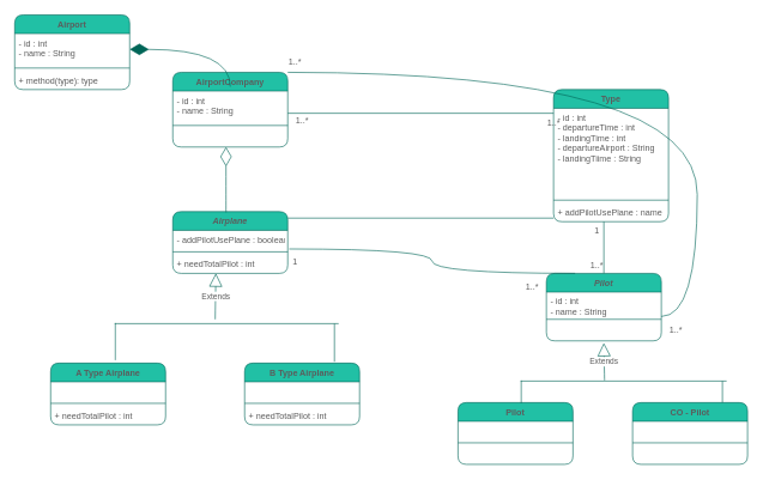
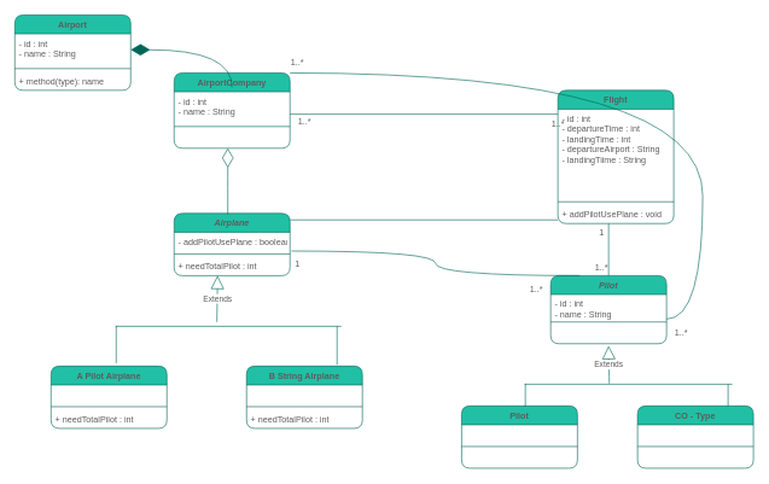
  <mxCell id="0" />
  <mxCell id="1" parent="0" />
  <mxCell id="2" value="Airport" style="swimlane;fontStyle=1;align=center;verticalAlign=top;childLayout=stackLayout;horizontal=1;startSize=26;horizontalStack=0;resizeParent=1;resizeParentMax=0;resizeLast=0;collapsible=1;marginBottom=0;fillColor=#21C0A5;strokeColor=#006658;fontColor=#5C5C5C;rounded=1;" vertex="1" parent="1"><mxGeometry x="20" y="20" width="160" height="104" as="geometry" /></mxCell>
  <mxCell id="3" value="- id : int&#10;- name : String&#10;" style="text;strokeColor=none;fillColor=none;align=left;verticalAlign=top;spacingLeft=4;spacingRight=4;overflow=hidden;rotatable=0;points=[[0,0.5],[1,0.5]];portConstraint=eastwest;fontColor=#5C5C5C;rounded=1;" vertex="1" parent="2"><mxGeometry y="26" width="160" height="44" as="geometry" /></mxCell>
  <mxCell id="4" value="" style="line;strokeWidth=1;fillColor=none;align=left;verticalAlign=middle;spacingTop=-1;spacingLeft=3;spacingRight=3;rotatable=0;labelPosition=right;points=[];portConstraint=eastwest;strokeColor=#006658;fontColor=#5C5C5C;rounded=1;" vertex="1" parent="2"><mxGeometry y="70" width="160" height="8" as="geometry" /></mxCell>
- <mxCell id="5" value="+ method(type): type" style="text;strokeColor=none;fillColor=none;align=left;verticalAlign=top;spacingLeft=4;spacingRight=4;overflow=hidden;rotatable=0;points=[[0,0.5],[1,0.5]];portConstraint=eastwest;fontColor=#5C5C5C;rounded=1;" vertex="1" parent="2"><mxGeometry y="78" width="160" height="26" as="geometry" /></mxCell>
+ <mxCell id="5" value="+ method(type): name" style="text;strokeColor=none;fillColor=none;align=left;verticalAlign=top;spacingLeft=4;spacingRight=4;overflow=hidden;rotatable=0;points=[[0,0.5],[1,0.5]];portConstraint=eastwest;fontColor=#5C5C5C;rounded=1;" vertex="1" parent="2"><mxGeometry y="78" width="160" height="26" as="geometry" /></mxCell>
  <mxCell id="6" value="AirportCompany" style="swimlane;fontStyle=1;align=center;verticalAlign=top;childLayout=stackLayout;horizontal=1;startSize=26;horizontalStack=0;resizeParent=1;resizeParentMax=0;resizeLast=0;collapsible=1;marginBottom=0;fillColor=#21C0A5;strokeColor=#006658;fontColor=#5C5C5C;rounded=1;" vertex="1" parent="1"><mxGeometry x="240" y="100" width="160" height="104" as="geometry" /></mxCell>
  <mxCell id="7" value="- id : int&#10;- name : String" style="text;strokeColor=none;fillColor=none;align=left;verticalAlign=top;spacingLeft=4;spacingRight=4;overflow=hidden;rotatable=0;points=[[0,0.5],[1,0.5]];portConstraint=eastwest;fontColor=#5C5C5C;rounded=1;" vertex="1" parent="6"><mxGeometry y="26" width="160" height="44" as="geometry" /></mxCell>
  <mxCell id="8" value="" style="line;strokeWidth=1;fillColor=none;align=left;verticalAlign=middle;spacingTop=-1;spacingLeft=3;spacingRight=3;rotatable=0;labelPosition=right;points=[];portConstraint=eastwest;strokeColor=#006658;fontColor=#5C5C5C;rounded=1;" vertex="1" parent="6"><mxGeometry y="70" width="160" height="8" as="geometry" /></mxCell>
  <mxCell id="9" value="  " style="text;strokeColor=none;fillColor=none;align=left;verticalAlign=top;spacingLeft=4;spacingRight=4;overflow=hidden;rotatable=0;points=[[0,0.5],[1,0.5]];portConstraint=eastwest;fontColor=#5C5C5C;rounded=1;" vertex="1" parent="6"><mxGeometry y="78" width="160" height="26" as="geometry" /></mxCell>
- <mxCell id="10" value="Type" style="swimlane;fontStyle=1;align=center;verticalAlign=top;childLayout=stackLayout;horizontal=1;startSize=26;horizontalStack=0;resizeParent=1;resizeParentMax=0;resizeLast=0;collapsible=1;marginBottom=0;fillColor=#21C0A5;strokeColor=#006658;fontColor=#5C5C5C;rounded=1;" vertex="1" parent="1"><mxGeometry x="770" y="124" width="160" height="184" as="geometry" /></mxCell>
+ <mxCell id="10" value="Flight" style="swimlane;fontStyle=1;align=center;verticalAlign=top;childLayout=stackLayout;horizontal=1;startSize=26;horizontalStack=0;resizeParent=1;resizeParentMax=0;resizeLast=0;collapsible=1;marginBottom=0;fillColor=#21C0A5;strokeColor=#006658;fontColor=#5C5C5C;rounded=1;" vertex="1" parent="1"><mxGeometry x="770" y="124" width="160" height="184" as="geometry" /></mxCell>
  <mxCell id="11" value="- id : int&#10;- departureTime : int&#10;- landingTime : int&#10;- departureAirport : String&#10;- landingTiime : String" style="text;strokeColor=none;fillColor=none;align=left;verticalAlign=top;spacingLeft=4;spacingRight=4;overflow=hidden;rotatable=0;points=[[0,0.5],[1,0.5]];portConstraint=eastwest;fontColor=#5C5C5C;rounded=1;" vertex="1" parent="10"><mxGeometry y="26" width="160" height="124" as="geometry" /></mxCell>
  <mxCell id="12" value="" style="line;strokeWidth=1;fillColor=none;align=left;verticalAlign=middle;spacingTop=-1;spacingLeft=3;spacingRight=3;rotatable=0;labelPosition=right;points=[];portConstraint=eastwest;strokeColor=#006658;fontColor=#5C5C5C;rounded=1;" vertex="1" parent="10"><mxGeometry y="150" width="160" height="8" as="geometry" /></mxCell>
- <mxCell id="13" value="+ addPilotUsePlane : name" style="text;strokeColor=none;fillColor=none;align=left;verticalAlign=top;spacingLeft=4;spacingRight=4;overflow=hidden;rotatable=0;points=[[0,0.5],[1,0.5]];portConstraint=eastwest;fontColor=#5C5C5C;rounded=1;" vertex="1" parent="10"><mxGeometry y="158" width="160" height="26" as="geometry" /></mxCell>
+ <mxCell id="13" value="+ addPilotUsePlane : void" style="text;strokeColor=none;fillColor=none;align=left;verticalAlign=top;spacingLeft=4;spacingRight=4;overflow=hidden;rotatable=0;points=[[0,0.5],[1,0.5]];portConstraint=eastwest;fontColor=#5C5C5C;rounded=1;" vertex="1" parent="10"><mxGeometry y="158" width="160" height="26" as="geometry" /></mxCell>
  <mxCell id="14" value="Pilot" style="swimlane;fontStyle=3;align=center;verticalAlign=top;childLayout=stackLayout;horizontal=1;startSize=26;horizontalStack=0;resizeParent=1;resizeParentMax=0;resizeLast=0;collapsible=1;marginBottom=0;fillColor=#21C0A5;strokeColor=#006658;fontColor=#5C5C5C;rounded=1;" vertex="1" parent="1"><mxGeometry x="760" y="380" width="160" height="94" as="geometry" /></mxCell>
  <mxCell id="15" value="- id : int&#10;- name : String&#10;" style="text;strokeColor=none;fillColor=none;align=left;verticalAlign=top;spacingLeft=4;spacingRight=4;overflow=hidden;rotatable=0;points=[[0,0.5],[1,0.5]];portConstraint=eastwest;fontColor=#5C5C5C;rounded=1;" vertex="1" parent="14"><mxGeometry y="26" width="160" height="34" as="geometry" /></mxCell>
  <mxCell id="16" value="" style="line;strokeWidth=1;fillColor=none;align=left;verticalAlign=middle;spacingTop=-1;spacingLeft=3;spacingRight=3;rotatable=0;labelPosition=right;points=[];portConstraint=eastwest;strokeColor=#006658;fontColor=#5C5C5C;rounded=1;" vertex="1" parent="14"><mxGeometry y="60" width="160" height="8" as="geometry" /></mxCell>
  <mxCell id="17" value=" " style="text;strokeColor=none;fillColor=none;align=left;verticalAlign=top;spacingLeft=4;spacingRight=4;overflow=hidden;rotatable=0;points=[[0,0.5],[1,0.5]];portConstraint=eastwest;fontColor=#5C5C5C;rounded=1;" vertex="1" parent="14"><mxGeometry y="68" width="160" height="26" as="geometry" /></mxCell>
  <mxCell id="18" value="Airplane" style="swimlane;fontStyle=3;align=center;verticalAlign=top;childLayout=stackLayout;horizontal=1;startSize=26;horizontalStack=0;resizeParent=1;resizeParentMax=0;resizeLast=0;collapsible=1;marginBottom=0;fillColor=#21C0A5;strokeColor=#006658;fontColor=#5C5C5C;rounded=1;" vertex="1" parent="1"><mxGeometry x="240" y="294" width="160" height="86" as="geometry" /></mxCell>
  <mxCell id="19" value="- addPilotUsePlane : boolean" style="text;strokeColor=none;fillColor=none;align=left;verticalAlign=top;spacingLeft=4;spacingRight=4;overflow=hidden;rotatable=0;points=[[0,0.5],[1,0.5]];portConstraint=eastwest;fontColor=#5C5C5C;rounded=1;" vertex="1" parent="18"><mxGeometry y="26" width="160" height="26" as="geometry" /></mxCell>
  <mxCell id="20" value="" style="line;strokeWidth=1;fillColor=none;align=left;verticalAlign=middle;spacingTop=-1;spacingLeft=3;spacingRight=3;rotatable=0;labelPosition=right;points=[];portConstraint=eastwest;strokeColor=#006658;fontColor=#5C5C5C;rounded=1;" vertex="1" parent="18"><mxGeometry y="52" width="160" height="8" as="geometry" /></mxCell>
  <mxCell id="21" value="+ needTotalPilot : int" style="text;strokeColor=none;fillColor=none;align=left;verticalAlign=top;spacingLeft=4;spacingRight=4;overflow=hidden;rotatable=0;points=[[0,0.5],[1,0.5]];portConstraint=eastwest;fontColor=#5C5C5C;rounded=1;" vertex="1" parent="18"><mxGeometry y="60" width="160" height="26" as="geometry" /></mxCell>
  <mxCell id="22" value="Pilot" style="swimlane;fontStyle=1;align=center;verticalAlign=top;childLayout=stackLayout;horizontal=1;startSize=26;horizontalStack=0;resizeParent=1;resizeParentMax=0;resizeLast=0;collapsible=1;marginBottom=0;fillColor=#21C0A5;strokeColor=#006658;fontColor=#5C5C5C;rounded=1;" vertex="1" parent="1"><mxGeometry x="637" y="560" width="160" height="86" as="geometry" /></mxCell>
  <mxCell id="23" value=" " style="text;strokeColor=none;fillColor=none;align=left;verticalAlign=top;spacingLeft=4;spacingRight=4;overflow=hidden;rotatable=0;points=[[0,0.5],[1,0.5]];portConstraint=eastwest;fontColor=#5C5C5C;rounded=1;" vertex="1" parent="22"><mxGeometry y="26" width="160" height="26" as="geometry" /></mxCell>
  <mxCell id="24" value="" style="line;strokeWidth=1;fillColor=none;align=left;verticalAlign=middle;spacingTop=-1;spacingLeft=3;spacingRight=3;rotatable=0;labelPosition=right;points=[];portConstraint=eastwest;strokeColor=#006658;fontColor=#5C5C5C;rounded=1;" vertex="1" parent="22"><mxGeometry y="52" width="160" height="8" as="geometry" /></mxCell>
  <mxCell id="25" value="  " style="text;strokeColor=none;fillColor=none;align=left;verticalAlign=top;spacingLeft=4;spacingRight=4;overflow=hidden;rotatable=0;points=[[0,0.5],[1,0.5]];portConstraint=eastwest;fontColor=#5C5C5C;rounded=1;" vertex="1" parent="22"><mxGeometry y="60" width="160" height="26" as="geometry" /></mxCell>
- <mxCell id="26" value="CO - Pilot" style="swimlane;fontStyle=1;align=center;verticalAlign=top;childLayout=stackLayout;horizontal=1;startSize=26;horizontalStack=0;resizeParent=1;resizeParentMax=0;resizeLast=0;collapsible=1;marginBottom=0;fillColor=#21C0A5;strokeColor=#006658;fontColor=#5C5C5C;rounded=1;" vertex="1" parent="1"><mxGeometry x="880" y="560" width="160" height="86" as="geometry" /></mxCell>
+ <mxCell id="26" value="CO - Type" style="swimlane;fontStyle=1;align=center;verticalAlign=top;childLayout=stackLayout;horizontal=1;startSize=26;horizontalStack=0;resizeParent=1;resizeParentMax=0;resizeLast=0;collapsible=1;marginBottom=0;fillColor=#21C0A5;strokeColor=#006658;fontColor=#5C5C5C;rounded=1;" vertex="1" parent="1"><mxGeometry x="880" y="560" width="160" height="86" as="geometry" /></mxCell>
  <mxCell id="27" value=" " style="text;strokeColor=none;fillColor=none;align=left;verticalAlign=top;spacingLeft=4;spacingRight=4;overflow=hidden;rotatable=0;points=[[0,0.5],[1,0.5]];portConstraint=eastwest;fontColor=#5C5C5C;rounded=1;" vertex="1" parent="26"><mxGeometry y="26" width="160" height="26" as="geometry" /></mxCell>
  <mxCell id="28" value="" style="line;strokeWidth=1;fillColor=none;align=left;verticalAlign=middle;spacingTop=-1;spacingLeft=3;spacingRight=3;rotatable=0;labelPosition=right;points=[];portConstraint=eastwest;strokeColor=#006658;fontColor=#5C5C5C;rounded=1;" vertex="1" parent="26"><mxGeometry y="52" width="160" height="8" as="geometry" /></mxCell>
  <mxCell id="29" value="  " style="text;strokeColor=none;fillColor=none;align=left;verticalAlign=top;spacingLeft=4;spacingRight=4;overflow=hidden;rotatable=0;points=[[0,0.5],[1,0.5]];portConstraint=eastwest;fontColor=#5C5C5C;rounded=1;" vertex="1" parent="26"><mxGeometry y="60" width="160" height="26" as="geometry" /></mxCell>
- <mxCell id="30" value="A Type Airplane" style="swimlane;fontStyle=1;align=center;verticalAlign=top;childLayout=stackLayout;horizontal=1;startSize=26;horizontalStack=0;resizeParent=1;resizeParentMax=0;resizeLast=0;collapsible=1;marginBottom=0;fillColor=#21C0A5;strokeColor=#006658;fontColor=#5C5C5C;rounded=1;" vertex="1" parent="1"><mxGeometry x="70" y="505" width="160" height="86" as="geometry" /></mxCell>
+ <mxCell id="30" value="A Pilot Airplane" style="swimlane;fontStyle=1;align=center;verticalAlign=top;childLayout=stackLayout;horizontal=1;startSize=26;horizontalStack=0;resizeParent=1;resizeParentMax=0;resizeLast=0;collapsible=1;marginBottom=0;fillColor=#21C0A5;strokeColor=#006658;fontColor=#5C5C5C;rounded=1;" vertex="1" parent="1"><mxGeometry x="70" y="505" width="160" height="86" as="geometry" /></mxCell>
  <mxCell id="31" value=" " style="text;strokeColor=none;fillColor=none;align=left;verticalAlign=top;spacingLeft=4;spacingRight=4;overflow=hidden;rotatable=0;points=[[0,0.5],[1,0.5]];portConstraint=eastwest;fontColor=#5C5C5C;rounded=1;" vertex="1" parent="30"><mxGeometry y="26" width="160" height="26" as="geometry" /></mxCell>
  <mxCell id="32" value="" style="line;strokeWidth=1;fillColor=none;align=left;verticalAlign=middle;spacingTop=-1;spacingLeft=3;spacingRight=3;rotatable=0;labelPosition=right;points=[];portConstraint=eastwest;strokeColor=#006658;fontColor=#5C5C5C;rounded=1;" vertex="1" parent="30"><mxGeometry y="52" width="160" height="8" as="geometry" /></mxCell>
  <mxCell id="33" value="+ needTotalPilot : int" style="text;strokeColor=none;fillColor=none;align=left;verticalAlign=top;spacingLeft=4;spacingRight=4;overflow=hidden;rotatable=0;points=[[0,0.5],[1,0.5]];portConstraint=eastwest;fontColor=#5C5C5C;rounded=1;" vertex="1" parent="30"><mxGeometry y="60" width="160" height="26" as="geometry" /></mxCell>
- <mxCell id="34" value="B Type Airplane" style="swimlane;fontStyle=1;align=center;verticalAlign=top;childLayout=stackLayout;horizontal=1;startSize=26;horizontalStack=0;resizeParent=1;resizeParentMax=0;resizeLast=0;collapsible=1;marginBottom=0;fillColor=#21C0A5;strokeColor=#006658;fontColor=#5C5C5C;rounded=1;" vertex="1" parent="1"><mxGeometry x="340" y="505" width="160" height="86" as="geometry" /></mxCell>
+ <mxCell id="34" value="B String Airplane" style="swimlane;fontStyle=1;align=center;verticalAlign=top;childLayout=stackLayout;horizontal=1;startSize=26;horizontalStack=0;resizeParent=1;resizeParentMax=0;resizeLast=0;collapsible=1;marginBottom=0;fillColor=#21C0A5;strokeColor=#006658;fontColor=#5C5C5C;rounded=1;" vertex="1" parent="1"><mxGeometry x="340" y="505" width="160" height="86" as="geometry" /></mxCell>
  <mxCell id="35" value=" " style="text;strokeColor=none;fillColor=none;align=left;verticalAlign=top;spacingLeft=4;spacingRight=4;overflow=hidden;rotatable=0;points=[[0,0.5],[1,0.5]];portConstraint=eastwest;fontColor=#5C5C5C;rounded=1;" vertex="1" parent="34"><mxGeometry y="26" width="160" height="26" as="geometry" /></mxCell>
  <mxCell id="36" value="" style="line;strokeWidth=1;fillColor=none;align=left;verticalAlign=middle;spacingTop=-1;spacingLeft=3;spacingRight=3;rotatable=0;labelPosition=right;points=[];portConstraint=eastwest;strokeColor=#006658;fontColor=#5C5C5C;rounded=1;" vertex="1" parent="34"><mxGeometry y="52" width="160" height="8" as="geometry" /></mxCell>
  <mxCell id="37" value="+ needTotalPilot : int" style="text;strokeColor=none;fillColor=none;align=left;verticalAlign=top;spacingLeft=4;spacingRight=4;overflow=hidden;rotatable=0;points=[[0,0.5],[1,0.5]];portConstraint=eastwest;fontColor=#5C5C5C;rounded=1;" vertex="1" parent="34"><mxGeometry y="60" width="160" height="26" as="geometry" /></mxCell>
  <mxCell id="38" value="" style="endArrow=diamondThin;endFill=0;endSize=24;html=1;rounded=1;exitX=0.463;exitY=0.012;exitDx=0;exitDy=0;exitPerimeter=0;entryX=0.463;entryY=1;entryDx=0;entryDy=0;entryPerimeter=0;strokeColor=#006658;fontColor=#5C5C5C;curved=1;" edge="1" parent="1" source="18" target="9"><mxGeometry width="160" relative="1" as="geometry"><mxPoint x="60" y="260" as="sourcePoint" /><mxPoint x="220" y="260" as="targetPoint" /></mxGeometry></mxCell>
  <mxCell id="39" value="Extends" style="endArrow=block;endSize=16;endFill=0;html=1;rounded=1;entryX=0.375;entryY=1;entryDx=0;entryDy=0;entryPerimeter=0;startArrow=none;exitX=0.482;exitY=0.5;exitDx=0;exitDy=0;exitPerimeter=0;strokeColor=#006658;fontColor=#5C5C5C;curved=1;" edge="1" parent="1" target="21"><mxGeometry width="160" relative="1" as="geometry"><mxPoint x="299.06" y="444" as="sourcePoint" /><mxPoint x="410" y="410" as="targetPoint" /></mxGeometry></mxCell>
  <mxCell id="40" value="" style="line;strokeWidth=1;direction=south;html=1;fillColor=#21C0A5;strokeColor=#006658;fontColor=#5C5C5C;rounded=1;" vertex="1" parent="1"><mxGeometry x="460" y="450" width="10" height="53" as="geometry" /></mxCell>
  <mxCell id="41" value="Extends" style="endArrow=block;endSize=16;endFill=0;html=1;rounded=1;exitX=0.407;exitY=-0.033;exitDx=0;exitDy=0;exitPerimeter=0;entryX=0.5;entryY=1.115;entryDx=0;entryDy=0;entryPerimeter=0;strokeColor=#006658;fontColor=#5C5C5C;curved=1;" edge="1" parent="1" source="49" target="17"><mxGeometry width="160" relative="1" as="geometry"><mxPoint x="840.05" y="525" as="sourcePoint" /><mxPoint x="840" y="470" as="targetPoint" /></mxGeometry></mxCell>
  <mxCell id="42" value="" style="line;strokeWidth=1;direction=south;html=1;fillColor=#21C0A5;strokeColor=#006658;fontColor=#5C5C5C;rounded=1;" vertex="1" parent="1"><mxGeometry x="1000" y="530" width="10" height="30" as="geometry" /></mxCell>
  <mxCell id="43" value="" style="line;strokeWidth=1;direction=south;html=1;fillColor=#21C0A5;strokeColor=#006658;fontColor=#5C5C5C;rounded=1;" vertex="1" parent="1"><mxGeometry x="835" y="308" width="10" height="72" as="geometry" /></mxCell>
  <mxCell id="44" value="" style="line;strokeWidth=1;html=1;fillColor=#21C0A5;strokeColor=#006658;fontColor=#5C5C5C;rounded=1;" vertex="1" parent="1"><mxGeometry x="400" y="298" width="370" height="10" as="geometry" /></mxCell>
  <mxCell id="45" value="" style="shape=partialRectangle;whiteSpace=wrap;html=1;bottom=0;right=0;fillColor=none;strokeWidth=1;strokeColor=#006658;fontColor=#5C5C5C;rounded=1;" vertex="1" parent="1"><mxGeometry x="160" y="450" width="310" height="50" as="geometry" /></mxCell>
  <mxCell id="46" value="" style="endArrow=none;html=1;rounded=1;exitX=1.013;exitY=1;exitDx=0;exitDy=0;exitPerimeter=0;entryX=0.25;entryY=0;entryDx=0;entryDy=0;entryPerimeter=0;edgeStyle=elbowEdgeStyle;strokeColor=#006658;fontColor=#5C5C5C;curved=1;" edge="1" parent="1" source="19" target="14"><mxGeometry width="50" height="100" relative="1" as="geometry"><mxPoint x="530" y="470" as="sourcePoint" /><mxPoint x="800" y="370" as="targetPoint" /></mxGeometry></mxCell>
  <mxCell id="47" value="" style="line;strokeWidth=1;html=1;fillColor=#21C0A5;strokeColor=#006658;fontColor=#5C5C5C;rounded=1;" vertex="1" parent="1"><mxGeometry x="400" y="152" width="370" height="10" as="geometry" /></mxCell>
  <mxCell id="48" value="" style="endArrow=diamondThin;endFill=1;endSize=24;html=1;rounded=1;edgeStyle=orthogonalEdgeStyle;strokeColor=#006658;fontColor=#5C5C5C;curved=1;" edge="1" parent="1" target="3"><mxGeometry width="160" relative="1" as="geometry"><mxPoint x="320" y="120" as="sourcePoint" /><mxPoint x="510" y="90" as="targetPoint" /></mxGeometry></mxCell>
  <mxCell id="49" value="" style="shape=partialRectangle;whiteSpace=wrap;html=1;bottom=0;right=0;fillColor=none;strokeWidth=1;strokeColor=#006658;fontColor=#5C5C5C;rounded=1;" vertex="1" parent="1"><mxGeometry x="725" y="530" width="285" height="30" as="geometry" /></mxCell>
  <mxCell id="50" value="1" style="text;html=1;align=center;verticalAlign=middle;resizable=0;points=[];autosize=1;strokeColor=none;fillColor=none;fontColor=#5C5C5C;rounded=1;" vertex="1" parent="1"><mxGeometry x="815" y="305" width="30" height="30" as="geometry" /></mxCell>
  <mxCell id="51" value="1..*" style="text;html=1;align=center;verticalAlign=middle;resizable=0;points=[];autosize=1;strokeColor=none;fillColor=none;fontColor=#5C5C5C;rounded=1;" vertex="1" parent="1"><mxGeometry x="810" y="355" width="40" height="30" as="geometry" /></mxCell>
  <mxCell id="52" value="1" style="text;html=1;align=center;verticalAlign=middle;resizable=0;points=[];autosize=1;strokeColor=none;fillColor=none;fontColor=#5C5C5C;rounded=1;" vertex="1" parent="1"><mxGeometry x="395" y="350" width="30" height="30" as="geometry" /></mxCell>
  <mxCell id="53" value="1..*" style="text;html=1;align=center;verticalAlign=middle;resizable=0;points=[];autosize=1;strokeColor=none;fillColor=none;fontColor=#5C5C5C;rounded=1;" vertex="1" parent="1"><mxGeometry x="720" y="385" width="40" height="30" as="geometry" /></mxCell>
  <mxCell id="54" value="1..*" style="text;html=1;align=center;verticalAlign=middle;resizable=0;points=[];autosize=1;strokeColor=none;fillColor=none;fontColor=#5C5C5C;rounded=1;" vertex="1" parent="1"><mxGeometry x="400" y="152" width="40" height="30" as="geometry" /></mxCell>
  <mxCell id="55" value="1..*" style="text;html=1;align=center;verticalAlign=middle;resizable=0;points=[];autosize=1;strokeColor=none;fillColor=none;fontColor=#5C5C5C;rounded=1;" vertex="1" parent="1"><mxGeometry x="750" y="156" width="40" height="30" as="geometry" /></mxCell>
  <mxCell id="56" value="" style="edgeStyle=elbowEdgeStyle;endArrow=none;html=1;rounded=1;entryX=1;entryY=0;entryDx=0;entryDy=0;exitX=1;exitY=0;exitDx=0;exitDy=0;exitPerimeter=0;strokeColor=#006658;fontColor=#5C5C5C;curved=1;" edge="1" parent="1" source="16" target="6"><mxGeometry width="50" height="100" relative="1" as="geometry"><mxPoint x="920" y="440" as="sourcePoint" /><mxPoint x="630" y="200" as="targetPoint" /><Array as="points"><mxPoint x="970" y="440" /><mxPoint x="970" y="440" /><mxPoint x="970" y="90" /></Array></mxGeometry></mxCell>
  <mxCell id="57" value="1..*" style="text;html=1;align=center;verticalAlign=middle;resizable=0;points=[];autosize=1;strokeColor=none;fillColor=none;fontColor=#5C5C5C;rounded=1;" vertex="1" parent="1"><mxGeometry x="390" y="70" width="40" height="30" as="geometry" /></mxCell>
  <mxCell id="58" value="1..*" style="text;html=1;align=center;verticalAlign=middle;resizable=0;points=[];autosize=1;strokeColor=none;fillColor=none;fontColor=#5C5C5C;rounded=1;" vertex="1" parent="1"><mxGeometry x="920" y="445" width="40" height="30" as="geometry" /></mxCell>
